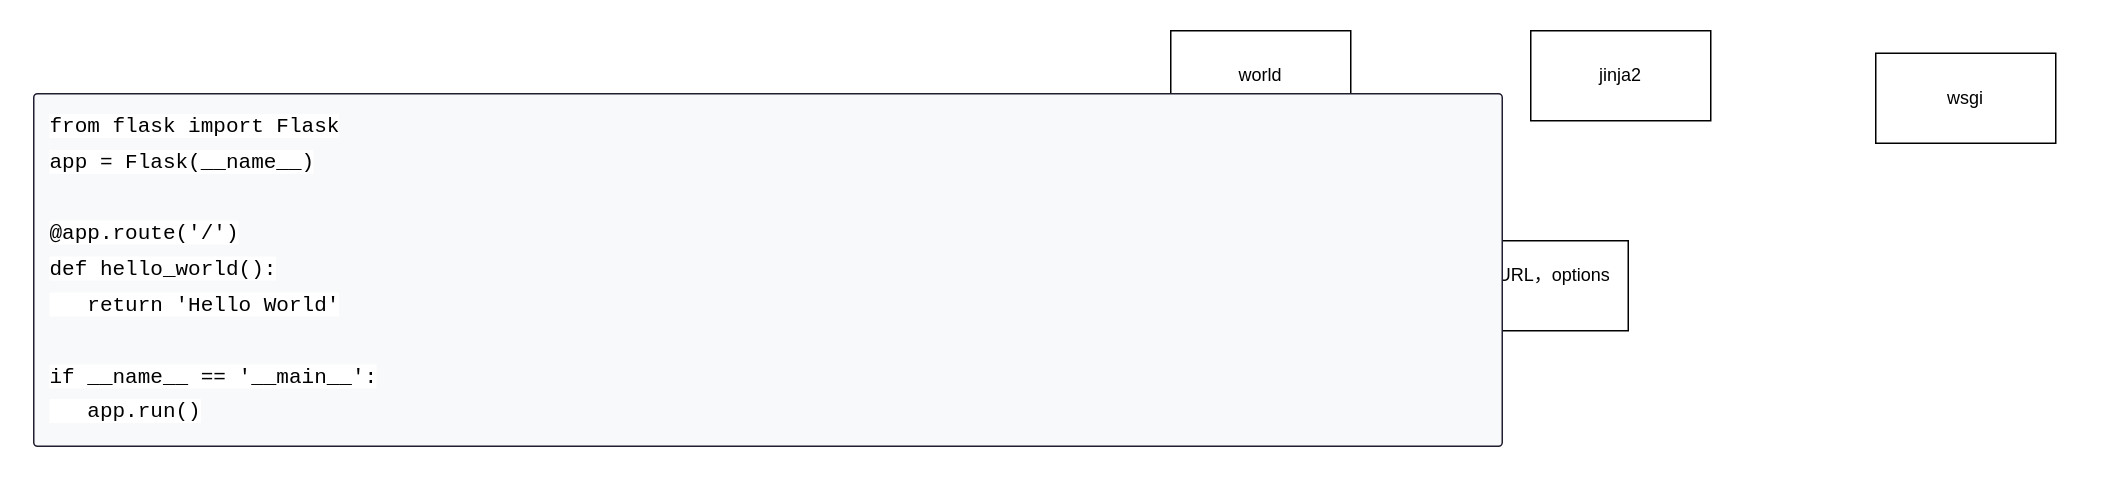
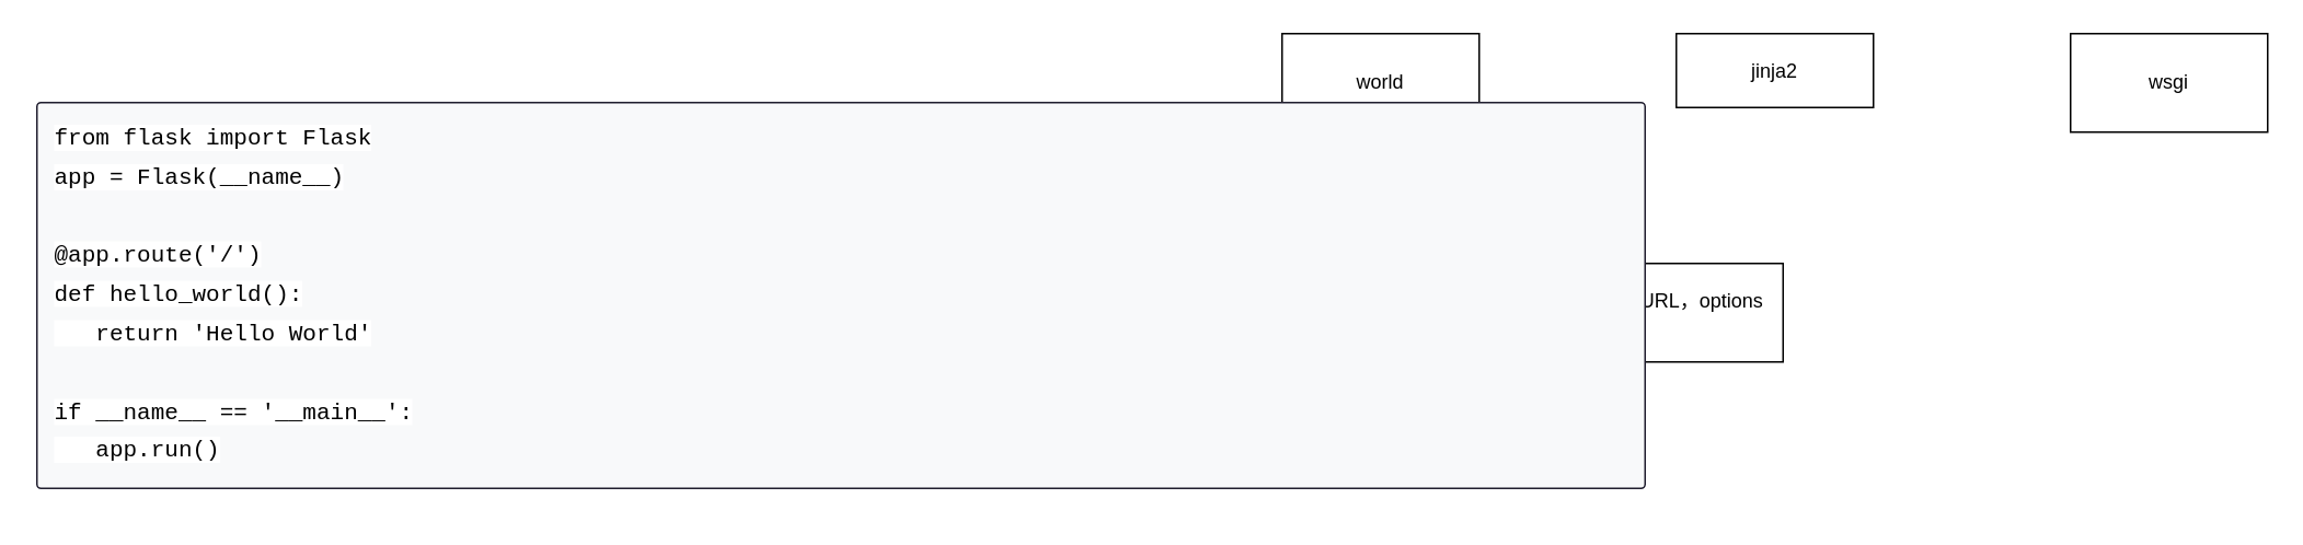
  <mxCell id="0" />
  <mxCell id="1" parent="0" />
  <mxCell id="2" value="" style="edgeStyle=orthogonalEdgeStyle;rounded=0;orthogonalLoop=1;jettySize=auto;html=1;" edge="1" parent="1" source="3" target="6"><mxGeometry relative="1" as="geometry" /></mxCell>
  <mxCell id="3" value="world" style="rounded=0;whiteSpace=wrap;html=1;" vertex="1" parent="1"><mxGeometry x="780" y="20" width="120" height="60" as="geometry" /></mxCell>
- <mxCell id="4" value="jinja2" style="rounded=0;whiteSpace=wrap;html=1;" vertex="1" parent="1"><mxGeometry x="1020" y="20" width="120" height="60" as="geometry" /></mxCell>
- <mxCell id="5" value="wsgi" style="rounded=0;whiteSpace=wrap;html=1;" vertex="1" parent="1"><mxGeometry x="1250" y="35" width="120" height="60" as="geometry" /></mxCell>
+ <mxCell id="4" value="jinja2" style="rounded=0;whiteSpace=wrap;html=1;" vertex="1" parent="1"><mxGeometry x="1020" y="20" width="120" height="45" as="geometry" /></mxCell>
+ <mxCell id="5" value="wsgi" style="rounded=0;whiteSpace=wrap;html=1;" vertex="1" parent="1"><mxGeometry x="1260" y="20" width="120" height="60" as="geometry" /></mxCell>
  <mxCell id="6" value="1、route修饰器告诉函数，哪个URL调用此函数； route(rule, options),rule是URL，options是" style="rounded=0;whiteSpace=wrap;html=1;align=left;" vertex="1" parent="1"><mxGeometry x="595" y="160" width="490" height="60" as="geometry" /></mxCell>
  <mxCell id="7" value="&lt;pre class=&quot;prettyprint notranslate&quot; style=&quot;color: rgb(0 , 0 , 0) ; font-style: normal ; font-weight: 400 ; letter-spacing: normal ; text-align: left ; text-indent: 0px ; text-transform: none ; word-spacing: 0px ; background-color: rgb(248 , 249 , 250) ; margin-top: 15px ; margin-bottom: 15px ; padding: 10px ; position: relative ; width: 980px ; box-sizing: border-box ; line-height: 1.7 ; border-radius: 3px ; font-size: 14px ; font-family: &amp;quot;consolas&amp;quot; , &amp;quot;liberation mono&amp;quot; , &amp;quot;menlo&amp;quot; , &amp;quot;courier&amp;quot; , monospace ; overflow-x: auto ; border: 1px solid rgb(32 , 30 , 47) ; overflow-wrap: break-word&quot;&gt;&lt;span style=&quot;background-color: rgb(255 , 255 , 255)&quot;&gt;from flask import Flask&lt;br&gt;app = Flask(__name__)&lt;br&gt;&lt;br&gt;@app.route('/')&lt;br&gt;def hello_world():&lt;br&gt;   return 'Hello World'&lt;br&gt;&lt;br&gt;if __name__ == '__main__':&lt;br&gt;   app.run()&lt;/span&gt;&lt;/pre&gt;" style="text;html=1;whiteSpace=wrap;" vertex="1" parent="1"><mxGeometry x="20" y="40" width="550" height="270" as="geometry" /></mxCell>
